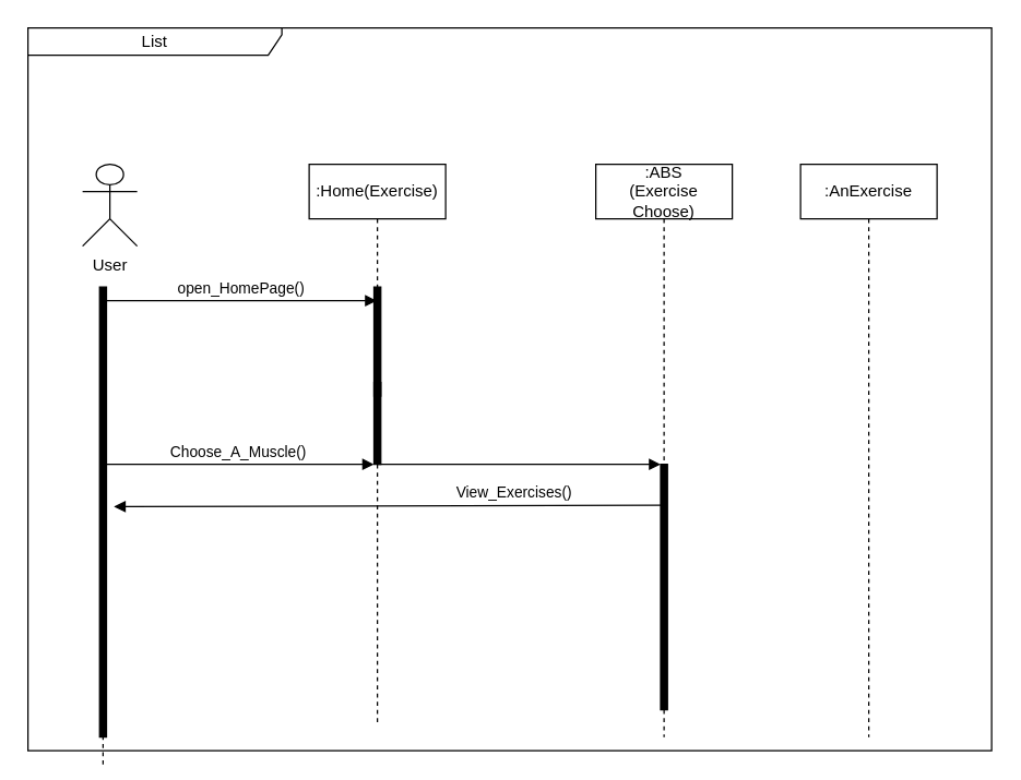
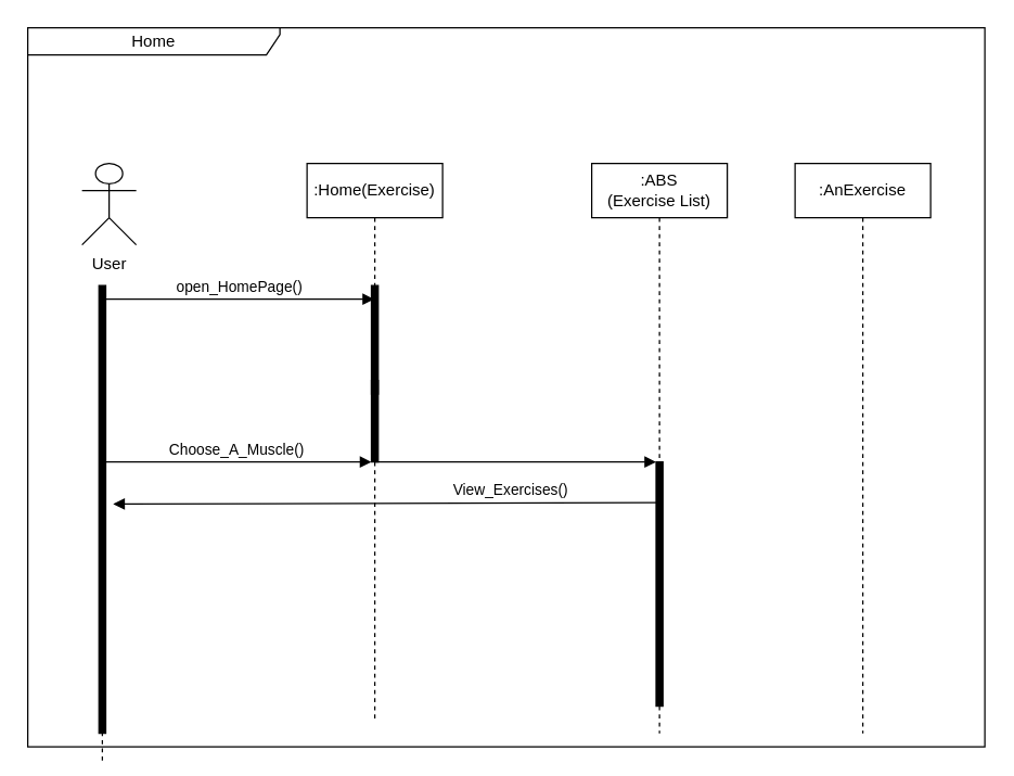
  <mxCell id="0" />
  <mxCell id="1" parent="0" />
- <mxCell id="2" value="List" style="shape=umlFrame;whiteSpace=wrap;html=1;pointerEvents=0;recursiveResize=0;container=1;collapsible=0;width=186;height=20;" vertex="1" parent="1"><mxGeometry x="20" y="20" width="706" height="530" as="geometry" /></mxCell>
+ <mxCell id="2" value="Home" style="shape=umlFrame;whiteSpace=wrap;html=1;pointerEvents=0;recursiveResize=0;container=1;collapsible=0;width=186;height=20;" vertex="1" parent="1"><mxGeometry x="20" y="20" width="706" height="530" as="geometry" /></mxCell>
  <mxCell id="3" value="&lt;div&gt;User&lt;/div&gt;&lt;div&gt;&lt;br&gt;&lt;/div&gt;" style="shape=umlActor;verticalLabelPosition=bottom;verticalAlign=top;html=1;outlineConnect=0;" vertex="1" parent="2"><mxGeometry x="40" y="100" width="40" height="60" as="geometry" /></mxCell>
  <mxCell id="4" value="" style="html=1;points=[];perimeter=orthogonalPerimeter;fillColor=strokeColor;align=left;verticalAlign=top;spacingLeft=10;" vertex="1" parent="2"><mxGeometry x="253.5" y="190" width="5" height="130" as="geometry" /></mxCell>
  <mxCell id="5" value="" style="html=1;verticalAlign=bottom;labelBackgroundColor=none;endArrow=none;endFill=0;rounded=0;dashed=1;" edge="1" parent="2" source="9"><mxGeometry width="160" relative="1" as="geometry"><mxPoint x="54.5" y="649" as="sourcePoint" /><mxPoint x="54.5" y="190" as="targetPoint" /><Array as="points" /></mxGeometry></mxCell>
  <mxCell id="6" value=":Home(Exercise)" style="shape=umlLifeline;perimeter=lifelinePerimeter;whiteSpace=wrap;html=1;container=1;dropTarget=0;collapsible=0;recursiveResize=0;outlineConnect=0;portConstraint=eastwest;newEdgeStyle={&quot;edgeStyle&quot;:&quot;elbowEdgeStyle&quot;,&quot;elbow&quot;:&quot;vertical&quot;,&quot;curved&quot;:0,&quot;rounded&quot;:0};" vertex="1" parent="2"><mxGeometry x="206" y="100" width="100" height="410" as="geometry" /></mxCell>
  <mxCell id="7" value="open_HomePage()" style="html=1;verticalAlign=bottom;labelBackgroundColor=none;endArrow=block;endFill=1;rounded=0;" edge="1" parent="2" target="6"><mxGeometry x="0.003" width="160" relative="1" as="geometry"><mxPoint x="56" y="200" as="sourcePoint" /><mxPoint x="226" y="200" as="targetPoint" /><mxPoint as="offset" /></mxGeometry></mxCell>
  <mxCell id="8" value="" style="html=1;verticalAlign=bottom;labelBackgroundColor=none;endArrow=none;endFill=0;rounded=0;dashed=1;" edge="1" parent="2" target="9"><mxGeometry width="160" relative="1" as="geometry"><mxPoint x="55" y="540" as="sourcePoint" /><mxPoint x="68.5" y="200" as="targetPoint" /></mxGeometry></mxCell>
  <mxCell id="9" value="" style="html=1;points=[];perimeter=orthogonalPerimeter;fillColor=strokeColor;align=left;verticalAlign=top;spacingLeft=10;" vertex="1" parent="2"><mxGeometry x="52.5" y="190" width="5" height="330" as="geometry" /></mxCell>
- <mxCell id="10" value="&lt;div&gt;:ABS&lt;/div&gt;&lt;div&gt;(Exercise Choose)&lt;br&gt;&lt;/div&gt;" style="shape=umlLifeline;perimeter=lifelinePerimeter;whiteSpace=wrap;html=1;container=1;dropTarget=0;collapsible=0;recursiveResize=0;outlineConnect=0;portConstraint=eastwest;newEdgeStyle={&quot;edgeStyle&quot;:&quot;elbowEdgeStyle&quot;,&quot;elbow&quot;:&quot;vertical&quot;,&quot;curved&quot;:0,&quot;rounded&quot;:0};" vertex="1" parent="2"><mxGeometry x="416" y="100" width="100" height="420" as="geometry" /></mxCell>
+ <mxCell id="10" value="&lt;div&gt;:ABS&lt;/div&gt;&lt;div&gt;(Exercise List)&lt;br&gt;&lt;/div&gt;" style="shape=umlLifeline;perimeter=lifelinePerimeter;whiteSpace=wrap;html=1;container=1;dropTarget=0;collapsible=0;recursiveResize=0;outlineConnect=0;portConstraint=eastwest;newEdgeStyle={&quot;edgeStyle&quot;:&quot;elbowEdgeStyle&quot;,&quot;elbow&quot;:&quot;vertical&quot;,&quot;curved&quot;:0,&quot;rounded&quot;:0};" vertex="1" parent="2"><mxGeometry x="416" y="100" width="100" height="420" as="geometry" /></mxCell>
  <mxCell id="11" value="" style="html=1;points=[];perimeter=orthogonalPerimeter;fillColor=strokeColor;align=left;verticalAlign=top;spacingLeft=10;" vertex="1" parent="2"><mxGeometry x="463.5" y="320" width="5" height="180" as="geometry" /></mxCell>
  <mxCell id="12" value="" style="html=1;points=[];perimeter=orthogonalPerimeter;fillColor=strokeColor;align=left;verticalAlign=top;spacingLeft=10;" vertex="1" parent="2"><mxGeometry x="253.5" y="260" width="5" height="10" as="geometry" /></mxCell>
  <mxCell id="13" value="Choose_A_Muscle()" style="html=1;verticalAlign=bottom;labelBackgroundColor=none;endArrow=block;endFill=1;rounded=0;" edge="1" parent="2"><mxGeometry x="0.003" width="160" relative="1" as="geometry"><mxPoint x="53.5" y="320" as="sourcePoint" /><mxPoint x="253.5" y="320" as="targetPoint" /><mxPoint as="offset" /></mxGeometry></mxCell>
  <mxCell id="14" value="View_Exercises()" style="html=1;verticalAlign=bottom;labelBackgroundColor=none;endArrow=none;endFill=0;rounded=0;entryX=0.5;entryY=0.19;entryDx=0;entryDy=0;entryPerimeter=0;startArrow=block;startFill=1;exitX=2.1;exitY=0.488;exitDx=0;exitDy=0;exitPerimeter=0;" edge="1" parent="2" source="9"><mxGeometry x="0.463" width="160" relative="1" as="geometry"><mxPoint x="256" y="350.5" as="sourcePoint" /><mxPoint x="463.5" y="350" as="targetPoint" /><mxPoint as="offset" /></mxGeometry></mxCell>
  <mxCell id="15" value=":AnExercise" style="shape=umlLifeline;perimeter=lifelinePerimeter;whiteSpace=wrap;html=1;container=1;dropTarget=0;collapsible=0;recursiveResize=0;outlineConnect=0;portConstraint=eastwest;newEdgeStyle={&quot;edgeStyle&quot;:&quot;elbowEdgeStyle&quot;,&quot;elbow&quot;:&quot;vertical&quot;,&quot;curved&quot;:0,&quot;rounded&quot;:0};" vertex="1" parent="2"><mxGeometry x="566" y="100" width="100" height="420" as="geometry" /></mxCell>
  <mxCell id="16" value="" style="html=1;verticalAlign=bottom;labelBackgroundColor=none;endArrow=block;endFill=1;rounded=0;" edge="1" parent="2"><mxGeometry x="0.003" width="160" relative="1" as="geometry"><mxPoint x="256" y="320" as="sourcePoint" /><mxPoint x="463.5" y="320" as="targetPoint" /><mxPoint as="offset" /></mxGeometry></mxCell>
